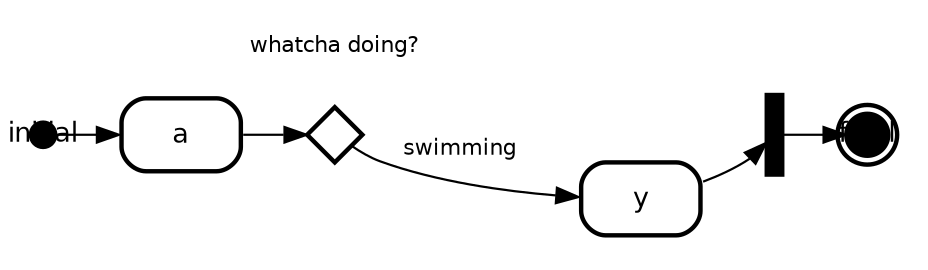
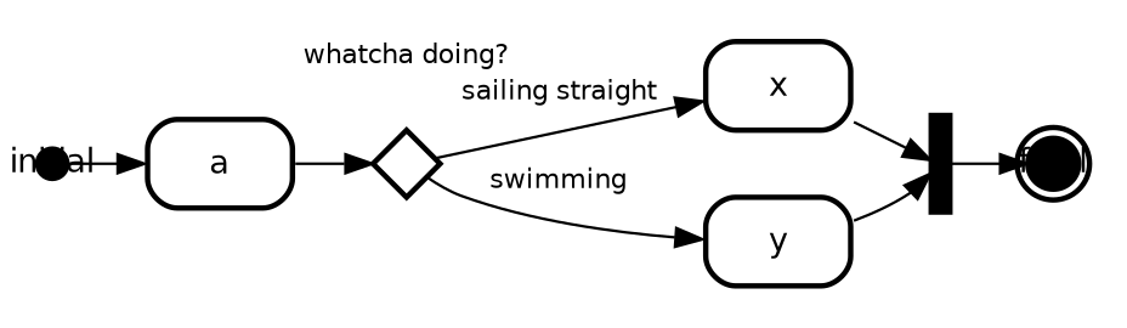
  digraph {
    compound=true
    fontname=Helvetica
    fontsize=12
    nodesep=0.3
    ordering=out
    penwidth=2.0
    rankdir=LR
    ranksep=0.1
    splines=true
    node [color=black fillcolor="#FFFFFF01" fixedsize=true fontname=Helvetica fontsize=12 penwidth=2.0 shape=plaintext style=filled]
    edge [fontname=Helvetica fontsize=10]
    initial [fillcolor=black height=0.15 shape=circle]
    n2 [label=<       <table align="center" cellborder="0" border="2" style="rounded" width="48">         <tr><td width="48" cellpadding="7">a</td></tr>       </table>     > margin=0 fixedsize=""]
    n3 [fontsize=10 height=0.35 label=" " shape=diamond width=0.35 color=""]
+   n4 [label=<       <table align="center" cellborder="0" border="2" style="rounded" width="48">         <tr><td width="48" cellpadding="7">x</td></tr>       </table>     > margin=0 fixedsize=""]
    n5 [label=<       <table align="center" cellborder="0" border="2" style="rounded" width="48">         <tr><td width="48" cellpadding="7">y</td></tr>       </table>     > margin=0 fixedsize=""]
    n6 [fillcolor=black label=" " shape=rect width=0.1 color=""]
    final [fillcolor=black height=0.15 peripheries=2 shape=circle]
    initial -> n2 [label="    \l"]
    n2 -> n3 [label="    \l"]
    n3 -> n3 [color="#FFFFFF01" label=<whatcha doing?>]
+   n3 -> n4 [label="sailing straight   \l"]
    n3 -> n5 [label="swimming   \l"]
+   n4 -> n6 [label="    \l"]
    n5 -> n6 [label="    \l"]
    n6 -> final [label="    \l"]
  }
